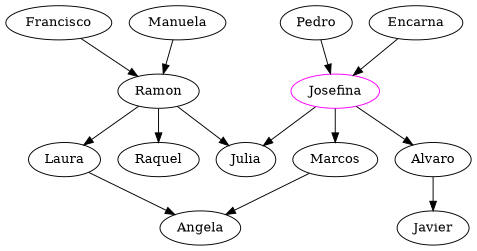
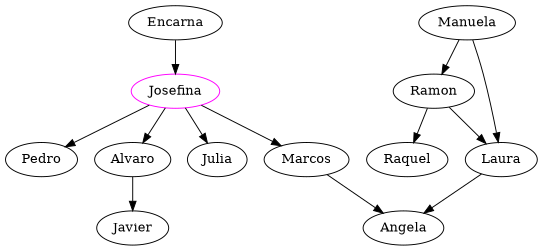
  strict digraph {
-   n1 [label=Francisco]
    n2 [label=Ramon]
    n3 [label=Laura]
    n4 [label=Angela]
    n5 [label=Raquel]
    n6 [label=Julia]
    n7 [label=Manuela]
    n8 [label=Marcos]
    n9 [label=Pedro]
    n10 [color=magenta label=Josefina]
    n11 [label=Alvaro]
    n12 [label=Encarna]
    n13 [label=Javier]
-   n1 -> n2
    n2 -> n3
    n2 -> n5
-   n2 -> n6
    n3 -> n4
    n7 -> n2
+   n7 -> n3
    n8 -> n4
-   n9 -> n10
+   n10 -> n9
    n10 -> n6
    n10 -> n8
    n10 -> n11
    n11 -> n13
    n12 -> n10
  }
